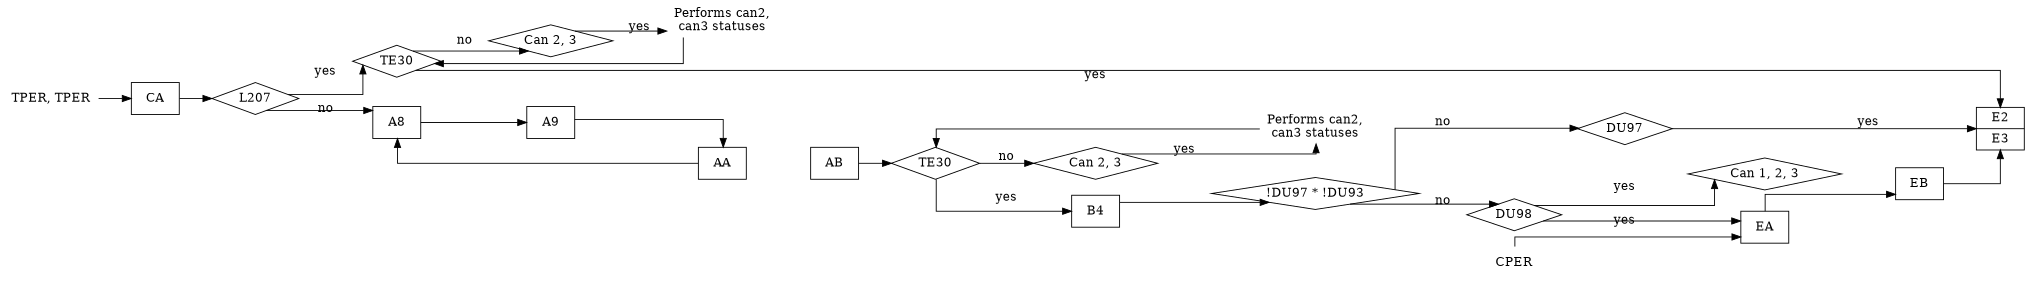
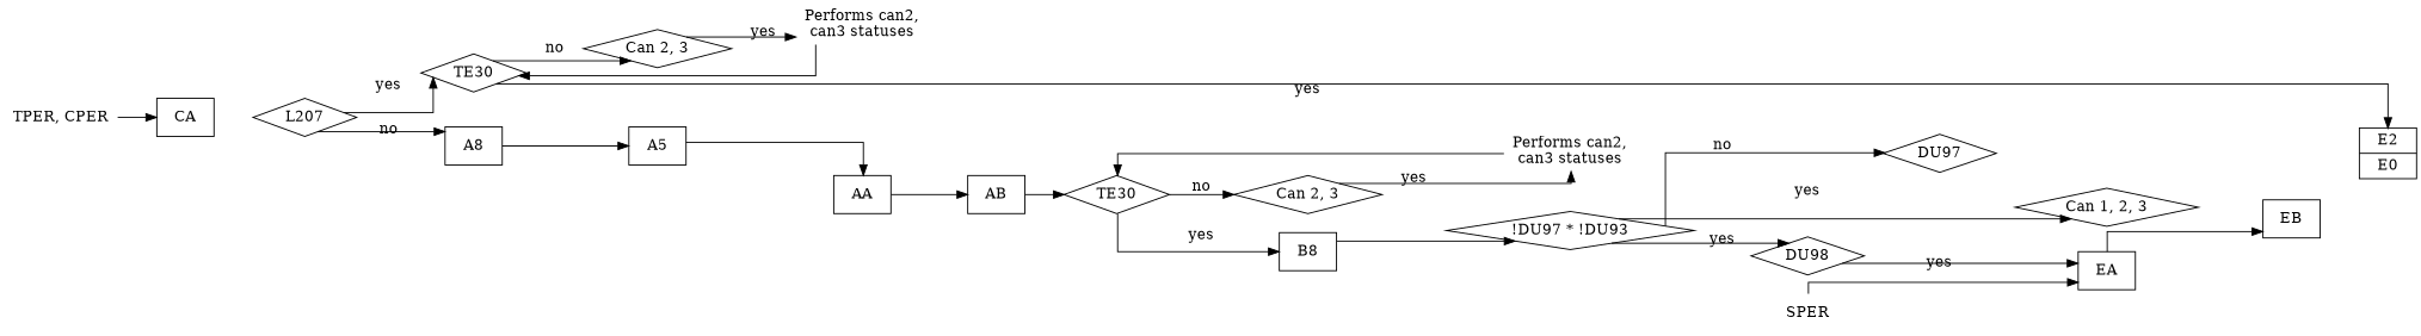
  digraph {
    rankdir=LR
    splines=ortho
    node [shape=diamond]
-   n1 [label="TPER, TPER" shape=none]
+   n1 [label="TPER, CPER" shape=none]
    CA [shape=box]
    n3 [label=L207]
    n4 [label=TE30]
    A8 [shape=box]
-   n6 [label="E2|E3" shape=record]
+   n6 [label="E2|E0" shape=record]
    n7 [label="Can 2, 3"]
-   A9 [shape=box]
+   A9 [shape=box label=A5]
    n9 [label="Performs can2,\ncan3 statuses" shape=none]
    AA [shape=box]
    AB [shape=box]
    n12 [label=TE30]
-   B8 [shape=box label=B4]
+   B8 [shape=box]
    n14 [label="Can 2, 3"]
    n15 [label="!DU97 * !DU93"]
    n16 [label="Performs can2,\ncan3 statuses" shape=none]
    n17 [label="Can 1, 2, 3"]
    n18 [label=DU98]
    n19 [label=DU97]
    EA [shape=box]
    EB [shape=box]
-   n22 [label=CPER shape=none]
+   n22 [label=SPER shape=none]
    n1 -> CA
-   CA -> n3
    n3 -> n4 [label=yes]
    n3 -> A8 [label=no]
    n4 -> n6 [label=yes]
    n4 -> n7 [label=no]
    A8 -> A9
    n7 -> n9 [label=yes]
    A9 -> AA
    n9 -> n4
-   AA -> A8
+   AA -> AB
    AB -> n12
    n12 -> B8 [label=yes]
    n12 -> n14 [label=no]
    B8 -> n15
    n14 -> n16 [label=yes]
-   n18 -> n17 [label=yes]
-   n15 -> n18 [label=no]
+   n15 -> n17 [label=yes]
+   n15 -> n18 [label=yes]
    n15 -> n19 [label=no]
    n16 -> n12
    n18 -> EA [label=yes]
-   n19 -> n6 [label=yes]
    EA -> EB
-   EB -> n6
    n22 -> EA
  }
